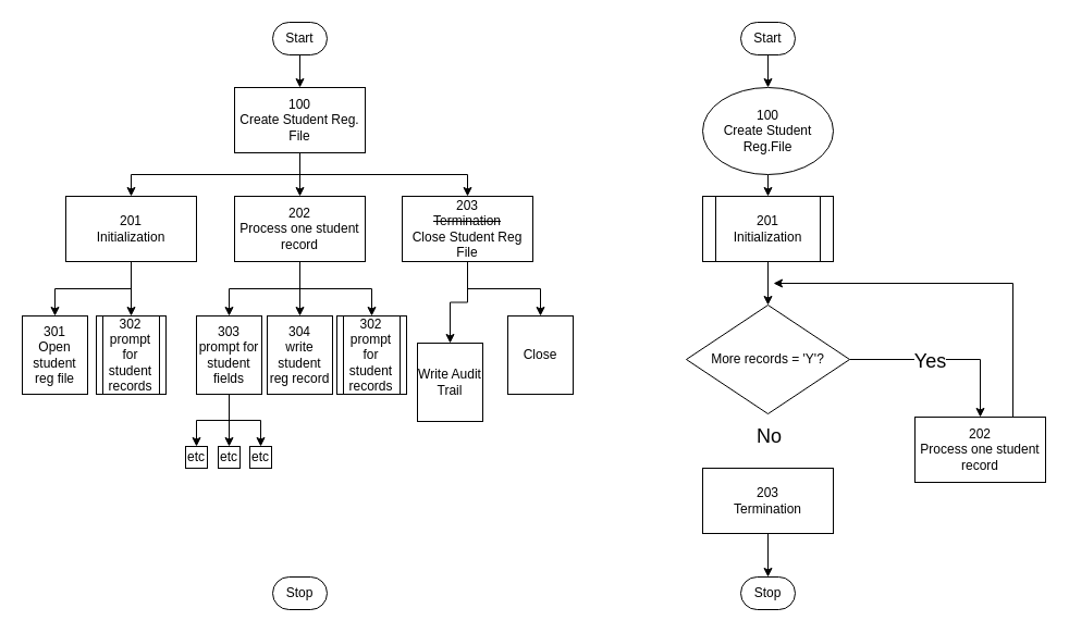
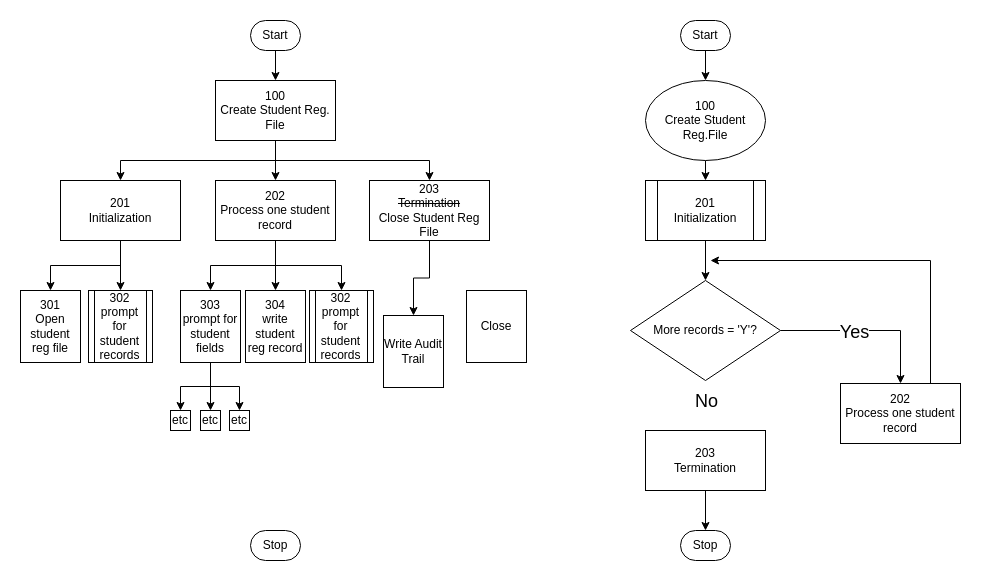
  <mxCell id="0" />
  <mxCell id="1" parent="0" />
  <mxCell id="2" style="edgeStyle=orthogonalEdgeStyle;rounded=0;orthogonalLoop=1;jettySize=auto;html=1;exitX=0.5;exitY=1;exitDx=0;exitDy=0;entryX=0.5;entryY=0;entryDx=0;entryDy=0;" edge="1" parent="1" source="3" target="7"><mxGeometry relative="1" as="geometry" /></mxCell>
  <mxCell id="3" value="100&lt;br&gt;Create Student Reg.File" style="ellipse;whiteSpace=wrap;html=1;" vertex="1" parent="1"><mxGeometry x="645" y="80" width="120" height="80" as="geometry" /></mxCell>
  <mxCell id="4" style="edgeStyle=orthogonalEdgeStyle;rounded=0;orthogonalLoop=1;jettySize=auto;html=1;exitX=0.5;exitY=1;exitDx=0;exitDy=0;entryX=0.5;entryY=0;entryDx=0;entryDy=0;" edge="1" parent="1" source="5" target="3"><mxGeometry relative="1" as="geometry" /></mxCell>
  <mxCell id="5" value="Start" style="rounded=1;whiteSpace=wrap;html=1;arcSize=50;" vertex="1" parent="1"><mxGeometry x="680" y="20" width="50" height="30" as="geometry" /></mxCell>
  <mxCell id="6" style="edgeStyle=orthogonalEdgeStyle;rounded=0;orthogonalLoop=1;jettySize=auto;html=1;exitX=0.5;exitY=1;exitDx=0;exitDy=0;entryX=0.5;entryY=0;entryDx=0;entryDy=0;" edge="1" parent="1" source="7" target="10"><mxGeometry relative="1" as="geometry" /></mxCell>
  <mxCell id="7" value="201&lt;br&gt;Initialization" style="shape=process;whiteSpace=wrap;html=1;backgroundOutline=1;" vertex="1" parent="1"><mxGeometry x="645" y="180" width="120" height="60" as="geometry" /></mxCell>
  <mxCell id="8" style="edgeStyle=orthogonalEdgeStyle;rounded=0;orthogonalLoop=1;jettySize=auto;html=1;exitX=1;exitY=0.5;exitDx=0;exitDy=0;entryX=0.5;entryY=0;entryDx=0;entryDy=0;" edge="1" parent="1" source="10" target="12"><mxGeometry relative="1" as="geometry" /></mxCell>
  <mxCell id="9" value="Yes" style="edgeLabel;html=1;align=center;verticalAlign=middle;resizable=0;points=[];fontSize=18;" vertex="1" connectable="0" parent="8"><mxGeometry x="-0.156" y="-1" relative="1" as="geometry"><mxPoint as="offset" /></mxGeometry></mxCell>
  <mxCell id="10" value="More records = 'Y'?" style="rhombus;whiteSpace=wrap;html=1;" vertex="1" parent="1"><mxGeometry x="630" y="280" width="150" height="100" as="geometry" /></mxCell>
  <mxCell id="11" style="edgeStyle=orthogonalEdgeStyle;rounded=0;orthogonalLoop=1;jettySize=auto;html=1;exitX=0.75;exitY=0;exitDx=0;exitDy=0;" edge="1" parent="1" source="12"><mxGeometry relative="1" as="geometry"><mxPoint x="710" y="260" as="targetPoint" /><Array as="points"><mxPoint x="930" y="260" /></Array></mxGeometry></mxCell>
  <mxCell id="12" value="202&lt;br&gt;Process one student record" style="rounded=0;whiteSpace=wrap;html=1;" vertex="1" parent="1"><mxGeometry x="840" y="383" width="120" height="60" as="geometry" /></mxCell>
  <mxCell id="13" style="edgeStyle=orthogonalEdgeStyle;rounded=0;orthogonalLoop=1;jettySize=auto;html=1;exitX=0.5;exitY=1;exitDx=0;exitDy=0;entryX=0.5;entryY=0;entryDx=0;entryDy=0;" edge="1" parent="1" source="14" target="15"><mxGeometry relative="1" as="geometry" /></mxCell>
  <mxCell id="14" value="203&lt;br&gt;Termination" style="rounded=0;whiteSpace=wrap;html=1;" vertex="1" parent="1"><mxGeometry x="645" y="430" width="120" height="60" as="geometry" /></mxCell>
  <mxCell id="15" value="Stop" style="rounded=1;whiteSpace=wrap;html=1;arcSize=50;" vertex="1" parent="1"><mxGeometry x="680" y="530" width="50" height="30" as="geometry" /></mxCell>
  <mxCell id="16" style="edgeStyle=orthogonalEdgeStyle;rounded=0;orthogonalLoop=1;jettySize=auto;html=1;exitX=0.5;exitY=1;exitDx=0;exitDy=0;entryX=0.5;entryY=0;entryDx=0;entryDy=0;" edge="1" parent="1" source="22" target="25"><mxGeometry relative="1" as="geometry"><mxPoint x="275" y="160" as="sourcePoint" /><mxPoint x="210" y="180" as="targetPoint" /></mxGeometry></mxCell>
  <mxCell id="17" style="edgeStyle=orthogonalEdgeStyle;rounded=0;orthogonalLoop=1;jettySize=auto;html=1;exitX=0.5;exitY=1;exitDx=0;exitDy=0;entryX=0.5;entryY=0;entryDx=0;entryDy=0;" edge="1" parent="1" source="18"><mxGeometry relative="1" as="geometry"><mxPoint x="275" y="80" as="targetPoint" /></mxGeometry></mxCell>
  <mxCell id="18" value="Start" style="rounded=1;whiteSpace=wrap;html=1;arcSize=50;" vertex="1" parent="1"><mxGeometry x="250" y="20" width="50" height="30" as="geometry" /></mxCell>
  <mxCell id="19" value="Stop" style="rounded=1;whiteSpace=wrap;html=1;arcSize=50;" vertex="1" parent="1"><mxGeometry x="250" y="530" width="50" height="30" as="geometry" /></mxCell>
  <mxCell id="20" style="edgeStyle=orthogonalEdgeStyle;rounded=0;orthogonalLoop=1;jettySize=auto;html=1;exitX=0.5;exitY=1;exitDx=0;exitDy=0;entryX=0.5;entryY=0;entryDx=0;entryDy=0;" edge="1" parent="1" source="22" target="29"><mxGeometry relative="1" as="geometry" /></mxCell>
  <mxCell id="21" style="edgeStyle=orthogonalEdgeStyle;rounded=0;orthogonalLoop=1;jettySize=auto;html=1;exitX=0.5;exitY=1;exitDx=0;exitDy=0;entryX=0.5;entryY=0;entryDx=0;entryDy=0;" edge="1" parent="1" source="22" target="32"><mxGeometry relative="1" as="geometry" /></mxCell>
  <mxCell id="22" value="100&lt;br&gt;Create Student Reg. &lt;br&gt;File" style="rounded=0;whiteSpace=wrap;html=1;" vertex="1" parent="1"><mxGeometry x="215" y="80" width="120" height="60" as="geometry" /></mxCell>
  <mxCell id="23" style="edgeStyle=orthogonalEdgeStyle;rounded=0;orthogonalLoop=1;jettySize=auto;html=1;exitX=0.5;exitY=1;exitDx=0;exitDy=0;entryX=0.5;entryY=0;entryDx=0;entryDy=0;" edge="1" parent="1" source="25" target="33"><mxGeometry relative="1" as="geometry" /></mxCell>
  <mxCell id="24" style="edgeStyle=orthogonalEdgeStyle;rounded=0;orthogonalLoop=1;jettySize=auto;html=1;exitX=0.5;exitY=1;exitDx=0;exitDy=0;entryX=0.5;entryY=0;entryDx=0;entryDy=0;" edge="1" parent="1" source="25" target="39"><mxGeometry relative="1" as="geometry"><mxPoint x="120" y="290" as="targetPoint" /></mxGeometry></mxCell>
  <mxCell id="25" value="201&lt;br&gt;Initialization" style="rounded=0;whiteSpace=wrap;html=1;" vertex="1" parent="1"><mxGeometry x="60" y="180" width="120" height="60" as="geometry" /></mxCell>
  <mxCell id="26" style="edgeStyle=orthogonalEdgeStyle;rounded=0;orthogonalLoop=1;jettySize=auto;html=1;exitX=0.5;exitY=1;exitDx=0;exitDy=0;entryX=0.5;entryY=0;entryDx=0;entryDy=0;" edge="1" parent="1" source="29" target="37"><mxGeometry relative="1" as="geometry" /></mxCell>
  <mxCell id="27" style="edgeStyle=orthogonalEdgeStyle;rounded=0;orthogonalLoop=1;jettySize=auto;html=1;exitX=0.5;exitY=1;exitDx=0;exitDy=0;entryX=0.5;entryY=0;entryDx=0;entryDy=0;" edge="1" parent="1" source="29" target="38"><mxGeometry relative="1" as="geometry" /></mxCell>
  <mxCell id="28" style="edgeStyle=orthogonalEdgeStyle;rounded=0;orthogonalLoop=1;jettySize=auto;html=1;exitX=0.5;exitY=1;exitDx=0;exitDy=0;entryX=0.5;entryY=0;entryDx=0;entryDy=0;" edge="1" parent="1" source="29" target="40"><mxGeometry relative="1" as="geometry"><mxPoint x="341" y="290" as="targetPoint" /></mxGeometry></mxCell>
  <mxCell id="29" value="202&lt;br&gt;Process one student record" style="rounded=0;whiteSpace=wrap;html=1;" vertex="1" parent="1"><mxGeometry x="215" y="180" width="120" height="60" as="geometry" /></mxCell>
  <mxCell id="30" style="edgeStyle=orthogonalEdgeStyle;rounded=0;orthogonalLoop=1;jettySize=auto;html=1;exitX=0.5;exitY=1;exitDx=0;exitDy=0;entryX=0.5;entryY=0;entryDx=0;entryDy=0;" edge="1" parent="1" source="32" target="41"><mxGeometry relative="1" as="geometry" /></mxCell>
- <mxCell id="31" style="edgeStyle=orthogonalEdgeStyle;rounded=0;orthogonalLoop=1;jettySize=auto;html=1;exitX=0.5;exitY=1;exitDx=0;exitDy=0;entryX=0.5;entryY=0;entryDx=0;entryDy=0;" edge="1" parent="1" source="32" target="42"><mxGeometry relative="1" as="geometry" /></mxCell>
  <mxCell id="32" value="203&lt;br&gt;&lt;strike&gt;Termination&lt;/strike&gt;&lt;br&gt;Close Student Reg File" style="rounded=0;whiteSpace=wrap;html=1;" vertex="1" parent="1"><mxGeometry x="369" y="180" width="120" height="60" as="geometry" /></mxCell>
  <mxCell id="33" value="301&lt;br&gt;Open student reg file" style="rounded=0;whiteSpace=wrap;html=1;" vertex="1" parent="1"><mxGeometry x="20" y="290" width="60" height="72" as="geometry" /></mxCell>
  <mxCell id="34" style="edgeStyle=orthogonalEdgeStyle;rounded=0;orthogonalLoop=1;jettySize=auto;html=1;exitX=0.5;exitY=1;exitDx=0;exitDy=0;entryX=0.5;entryY=0;entryDx=0;entryDy=0;" edge="1" parent="1" source="37" target="43"><mxGeometry relative="1" as="geometry"><mxPoint x="190" y="410" as="targetPoint" /></mxGeometry></mxCell>
  <mxCell id="35" style="edgeStyle=orthogonalEdgeStyle;rounded=0;orthogonalLoop=1;jettySize=auto;html=1;exitX=0.5;exitY=1;exitDx=0;exitDy=0;entryX=0.5;entryY=0;entryDx=0;entryDy=0;" edge="1" parent="1" source="37" target="44"><mxGeometry relative="1" as="geometry"><mxPoint x="210" y="410" as="targetPoint" /></mxGeometry></mxCell>
  <mxCell id="36" style="edgeStyle=orthogonalEdgeStyle;rounded=0;orthogonalLoop=1;jettySize=auto;html=1;exitX=0.5;exitY=1;exitDx=0;exitDy=0;entryX=0.5;entryY=0;entryDx=0;entryDy=0;" edge="1" parent="1" source="37" target="45"><mxGeometry relative="1" as="geometry"><mxPoint x="230" y="410" as="targetPoint" /></mxGeometry></mxCell>
  <mxCell id="37" value="303&lt;br&gt;prompt for student fields" style="rounded=0;whiteSpace=wrap;html=1;horizontal=1;" vertex="1" parent="1"><mxGeometry x="180" y="290" width="60" height="72" as="geometry" /></mxCell>
  <mxCell id="38" value="304&lt;br&gt;write student reg record" style="rounded=0;whiteSpace=wrap;html=1;horizontal=1;" vertex="1" parent="1"><mxGeometry x="245" y="290" width="60" height="72" as="geometry" /></mxCell>
  <mxCell id="39" value="302&lt;br style=&quot;border-color: var(--border-color);&quot;&gt;prompt for student records" style="shape=process;whiteSpace=wrap;html=1;backgroundOutline=1;" vertex="1" parent="1"><mxGeometry x="88" y="290" width="64" height="72" as="geometry" /></mxCell>
  <mxCell id="40" value="302&lt;br style=&quot;border-color: var(--border-color);&quot;&gt;prompt for student records" style="shape=process;whiteSpace=wrap;html=1;backgroundOutline=1;" vertex="1" parent="1"><mxGeometry x="309" y="290" width="64" height="72" as="geometry" /></mxCell>
  <mxCell id="41" value="Write Audit Trail" style="rounded=0;whiteSpace=wrap;html=1;horizontal=1;" vertex="1" parent="1"><mxGeometry x="383" y="315" width="60" height="72" as="geometry" /></mxCell>
  <mxCell id="42" value="Close" style="rounded=0;whiteSpace=wrap;html=1;horizontal=1;" vertex="1" parent="1"><mxGeometry x="466" y="290" width="60" height="72" as="geometry" /></mxCell>
  <mxCell id="43" value="etc" style="rounded=0;whiteSpace=wrap;html=1;" vertex="1" parent="1"><mxGeometry x="170" y="410" width="20" height="20" as="geometry" /></mxCell>
  <mxCell id="44" value="etc" style="rounded=0;whiteSpace=wrap;html=1;" vertex="1" parent="1"><mxGeometry x="200" y="410" width="20" height="20" as="geometry" /></mxCell>
  <mxCell id="45" value="etc" style="rounded=0;whiteSpace=wrap;html=1;" vertex="1" parent="1"><mxGeometry x="229" y="410" width="20" height="20" as="geometry" /></mxCell>
  <mxCell id="46" value="No" style="edgeLabel;html=1;align=center;verticalAlign=middle;resizable=0;points=[];fontSize=18;" vertex="1" connectable="0" parent="1"><mxGeometry x="705.004" y="400.004" as="geometry" /></mxCell>
